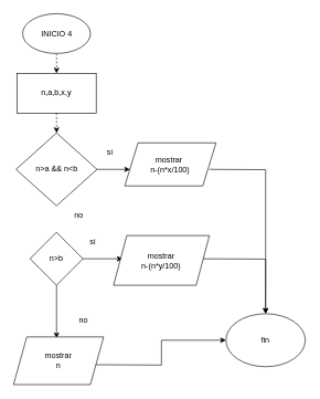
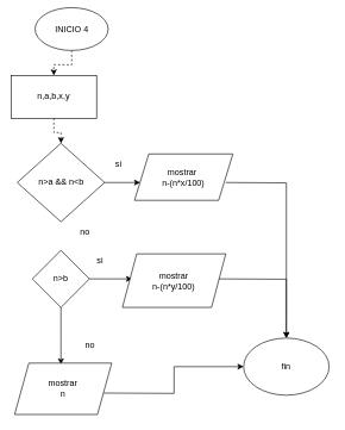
  <mxCell id="0" />
  <mxCell id="1" parent="0" />
  <mxCell id="2" value="" style="edgeStyle=orthogonalEdgeStyle;rounded=0;orthogonalLoop=1;jettySize=auto;html=1;dashed=1;" edge="1" parent="1" source="3" target="5"><mxGeometry relative="1" as="geometry" /></mxCell>
- <mxCell id="3" value="INICIO 4" style="ellipse;whiteSpace=wrap;html=1;" vertex="1" parent="1"><mxGeometry x="33.75" y="20" width="102.5" height="60" as="geometry" /></mxCell>
+ <mxCell id="3" value="INICIO 4" style="ellipse;whiteSpace=wrap;html=1;" vertex="1" parent="1"><mxGeometry x="48.75" y="10" width="102.5" height="60" as="geometry" /></mxCell>
  <mxCell id="4" value="" style="edgeStyle=orthogonalEdgeStyle;rounded=0;orthogonalLoop=1;jettySize=auto;html=1;dashed=1;" edge="1" parent="1" source="5" target="7"><mxGeometry relative="1" as="geometry" /></mxCell>
- <mxCell id="5" value="n,a,b,x,y" style="whiteSpace=wrap;html=1;" vertex="1" parent="1"><mxGeometry x="25" y="110" width="120" height="60" as="geometry" /></mxCell>
+ <mxCell id="5" value="n,a,b,x,y" style="whiteSpace=wrap;html=1;" vertex="1" parent="1"><mxGeometry x="15" y="105" width="120" height="60" as="geometry" /></mxCell>
  <mxCell id="6" value="" style="edgeStyle=orthogonalEdgeStyle;rounded=0;orthogonalLoop=1;jettySize=auto;html=1;" edge="1" parent="1" source="7"><mxGeometry relative="1" as="geometry"><mxPoint x="196.25" y="255" as="targetPoint" /></mxGeometry></mxCell>
  <mxCell id="7" value="n&amp;gt;a &amp;amp;&amp;amp; n&amp;lt;b" style="rhombus;whiteSpace=wrap;html=1;" vertex="1" parent="1"><mxGeometry x="23.75" y="200" width="122.5" height="110" as="geometry" /></mxCell>
  <mxCell id="8" style="edgeStyle=orthogonalEdgeStyle;rounded=0;orthogonalLoop=1;jettySize=auto;html=1;" edge="1" parent="1" target="18"><mxGeometry relative="1" as="geometry"><mxPoint x="316.25" y="255" as="sourcePoint" /></mxGeometry></mxCell>
  <mxCell id="9" value="si" style="text;html=1;align=center;verticalAlign=middle;whiteSpace=wrap;rounded=0;" vertex="1" parent="1"><mxGeometry x="136.25" y="215" width="60" height="30" as="geometry" /></mxCell>
  <mxCell id="10" value="" style="edgeStyle=orthogonalEdgeStyle;rounded=0;orthogonalLoop=1;jettySize=auto;html=1;" edge="1" parent="1" source="12"><mxGeometry relative="1" as="geometry"><mxPoint x="185" y="390" as="targetPoint" /></mxGeometry></mxCell>
  <mxCell id="11" value="" style="edgeStyle=orthogonalEdgeStyle;rounded=0;orthogonalLoop=1;jettySize=auto;html=1;" edge="1" parent="1" source="12"><mxGeometry relative="1" as="geometry"><mxPoint x="85" y="510" as="targetPoint" /></mxGeometry></mxCell>
  <mxCell id="12" value="n&amp;gt;b" style="rhombus;whiteSpace=wrap;html=1;" vertex="1" parent="1"><mxGeometry x="45" y="350" width="80" height="80" as="geometry" /></mxCell>
  <mxCell id="13" style="edgeStyle=orthogonalEdgeStyle;rounded=0;orthogonalLoop=1;jettySize=auto;html=1;" edge="1" parent="1" target="18"><mxGeometry relative="1" as="geometry"><mxPoint x="305" y="390" as="sourcePoint" /></mxGeometry></mxCell>
  <mxCell id="14" value="si" style="text;html=1;align=center;verticalAlign=middle;whiteSpace=wrap;rounded=0;" vertex="1" parent="1"><mxGeometry x="110.25" y="350" width="60" height="30" as="geometry" /></mxCell>
  <mxCell id="15" value="no" style="text;html=1;align=center;verticalAlign=middle;whiteSpace=wrap;rounded=0;" vertex="1" parent="1"><mxGeometry x="88.75" y="310" width="60" height="30" as="geometry" /></mxCell>
  <mxCell id="16" style="edgeStyle=orthogonalEdgeStyle;rounded=0;orthogonalLoop=1;jettySize=auto;html=1;entryX=0;entryY=0.5;entryDx=0;entryDy=0;" edge="1" parent="1" target="18"><mxGeometry relative="1" as="geometry"><mxPoint x="145" y="550" as="sourcePoint" /></mxGeometry></mxCell>
  <mxCell id="17" value="no" style="text;html=1;align=center;verticalAlign=middle;whiteSpace=wrap;rounded=0;" vertex="1" parent="1"><mxGeometry x="96.25" y="468" width="60" height="30" as="geometry" /></mxCell>
  <mxCell id="18" value="fin" style="ellipse;whiteSpace=wrap;html=1;" vertex="1" parent="1"><mxGeometry x="341.25" y="473" width="120" height="80" as="geometry" /></mxCell>
  <mxCell id="19" value="mostrar&amp;nbsp;&lt;div&gt;n-(n*x/100)&lt;br&gt;&lt;/div&gt;" style="shape=parallelogram;perimeter=parallelogramPerimeter;whiteSpace=wrap;html=1;fixedSize=1;" vertex="1" parent="1"><mxGeometry x="188.25" y="215" width="138" height="65" as="geometry" /></mxCell>
  <mxCell id="20" value="mostrar&lt;div&gt;n-(n*y/100)&lt;br&gt;&lt;/div&gt;" style="shape=parallelogram;perimeter=parallelogramPerimeter;whiteSpace=wrap;html=1;fixedSize=1;" vertex="1" parent="1"><mxGeometry x="171.25" y="355" width="145" height="75" as="geometry" /></mxCell>
  <mxCell id="21" value="mostrar&lt;div&gt;n&lt;/div&gt;" style="shape=parallelogram;perimeter=parallelogramPerimeter;whiteSpace=wrap;html=1;fixedSize=1;" vertex="1" parent="1"><mxGeometry x="20" y="508" width="136.25" height="72" as="geometry" /></mxCell>
